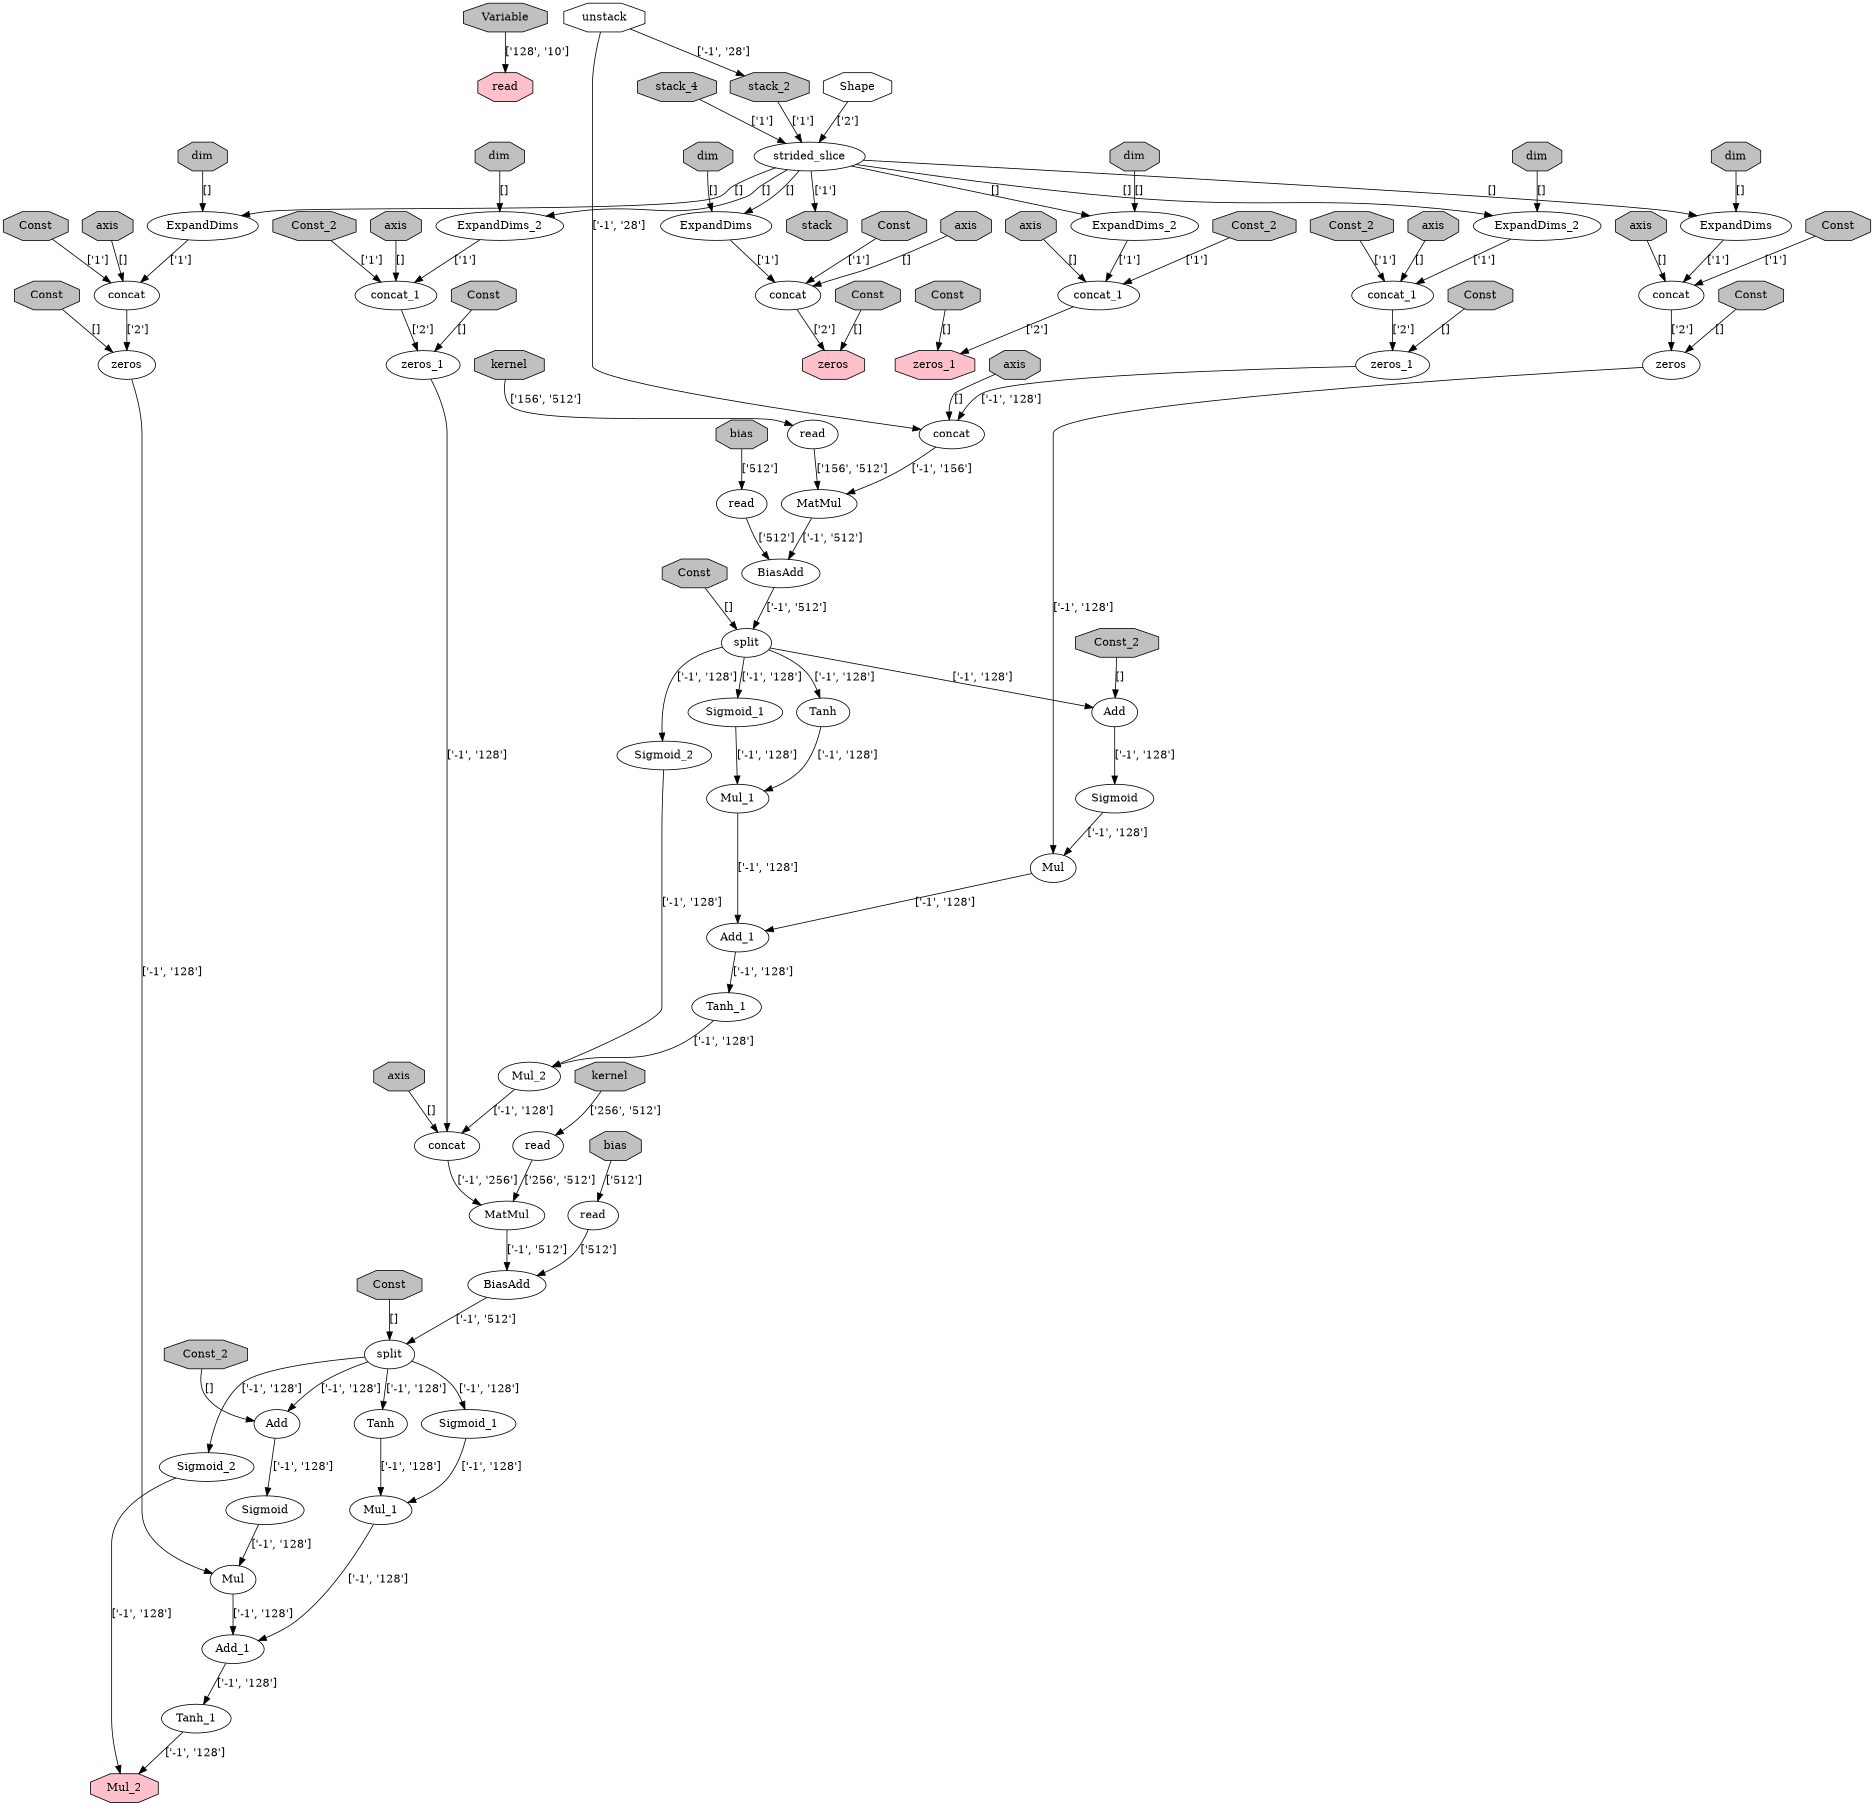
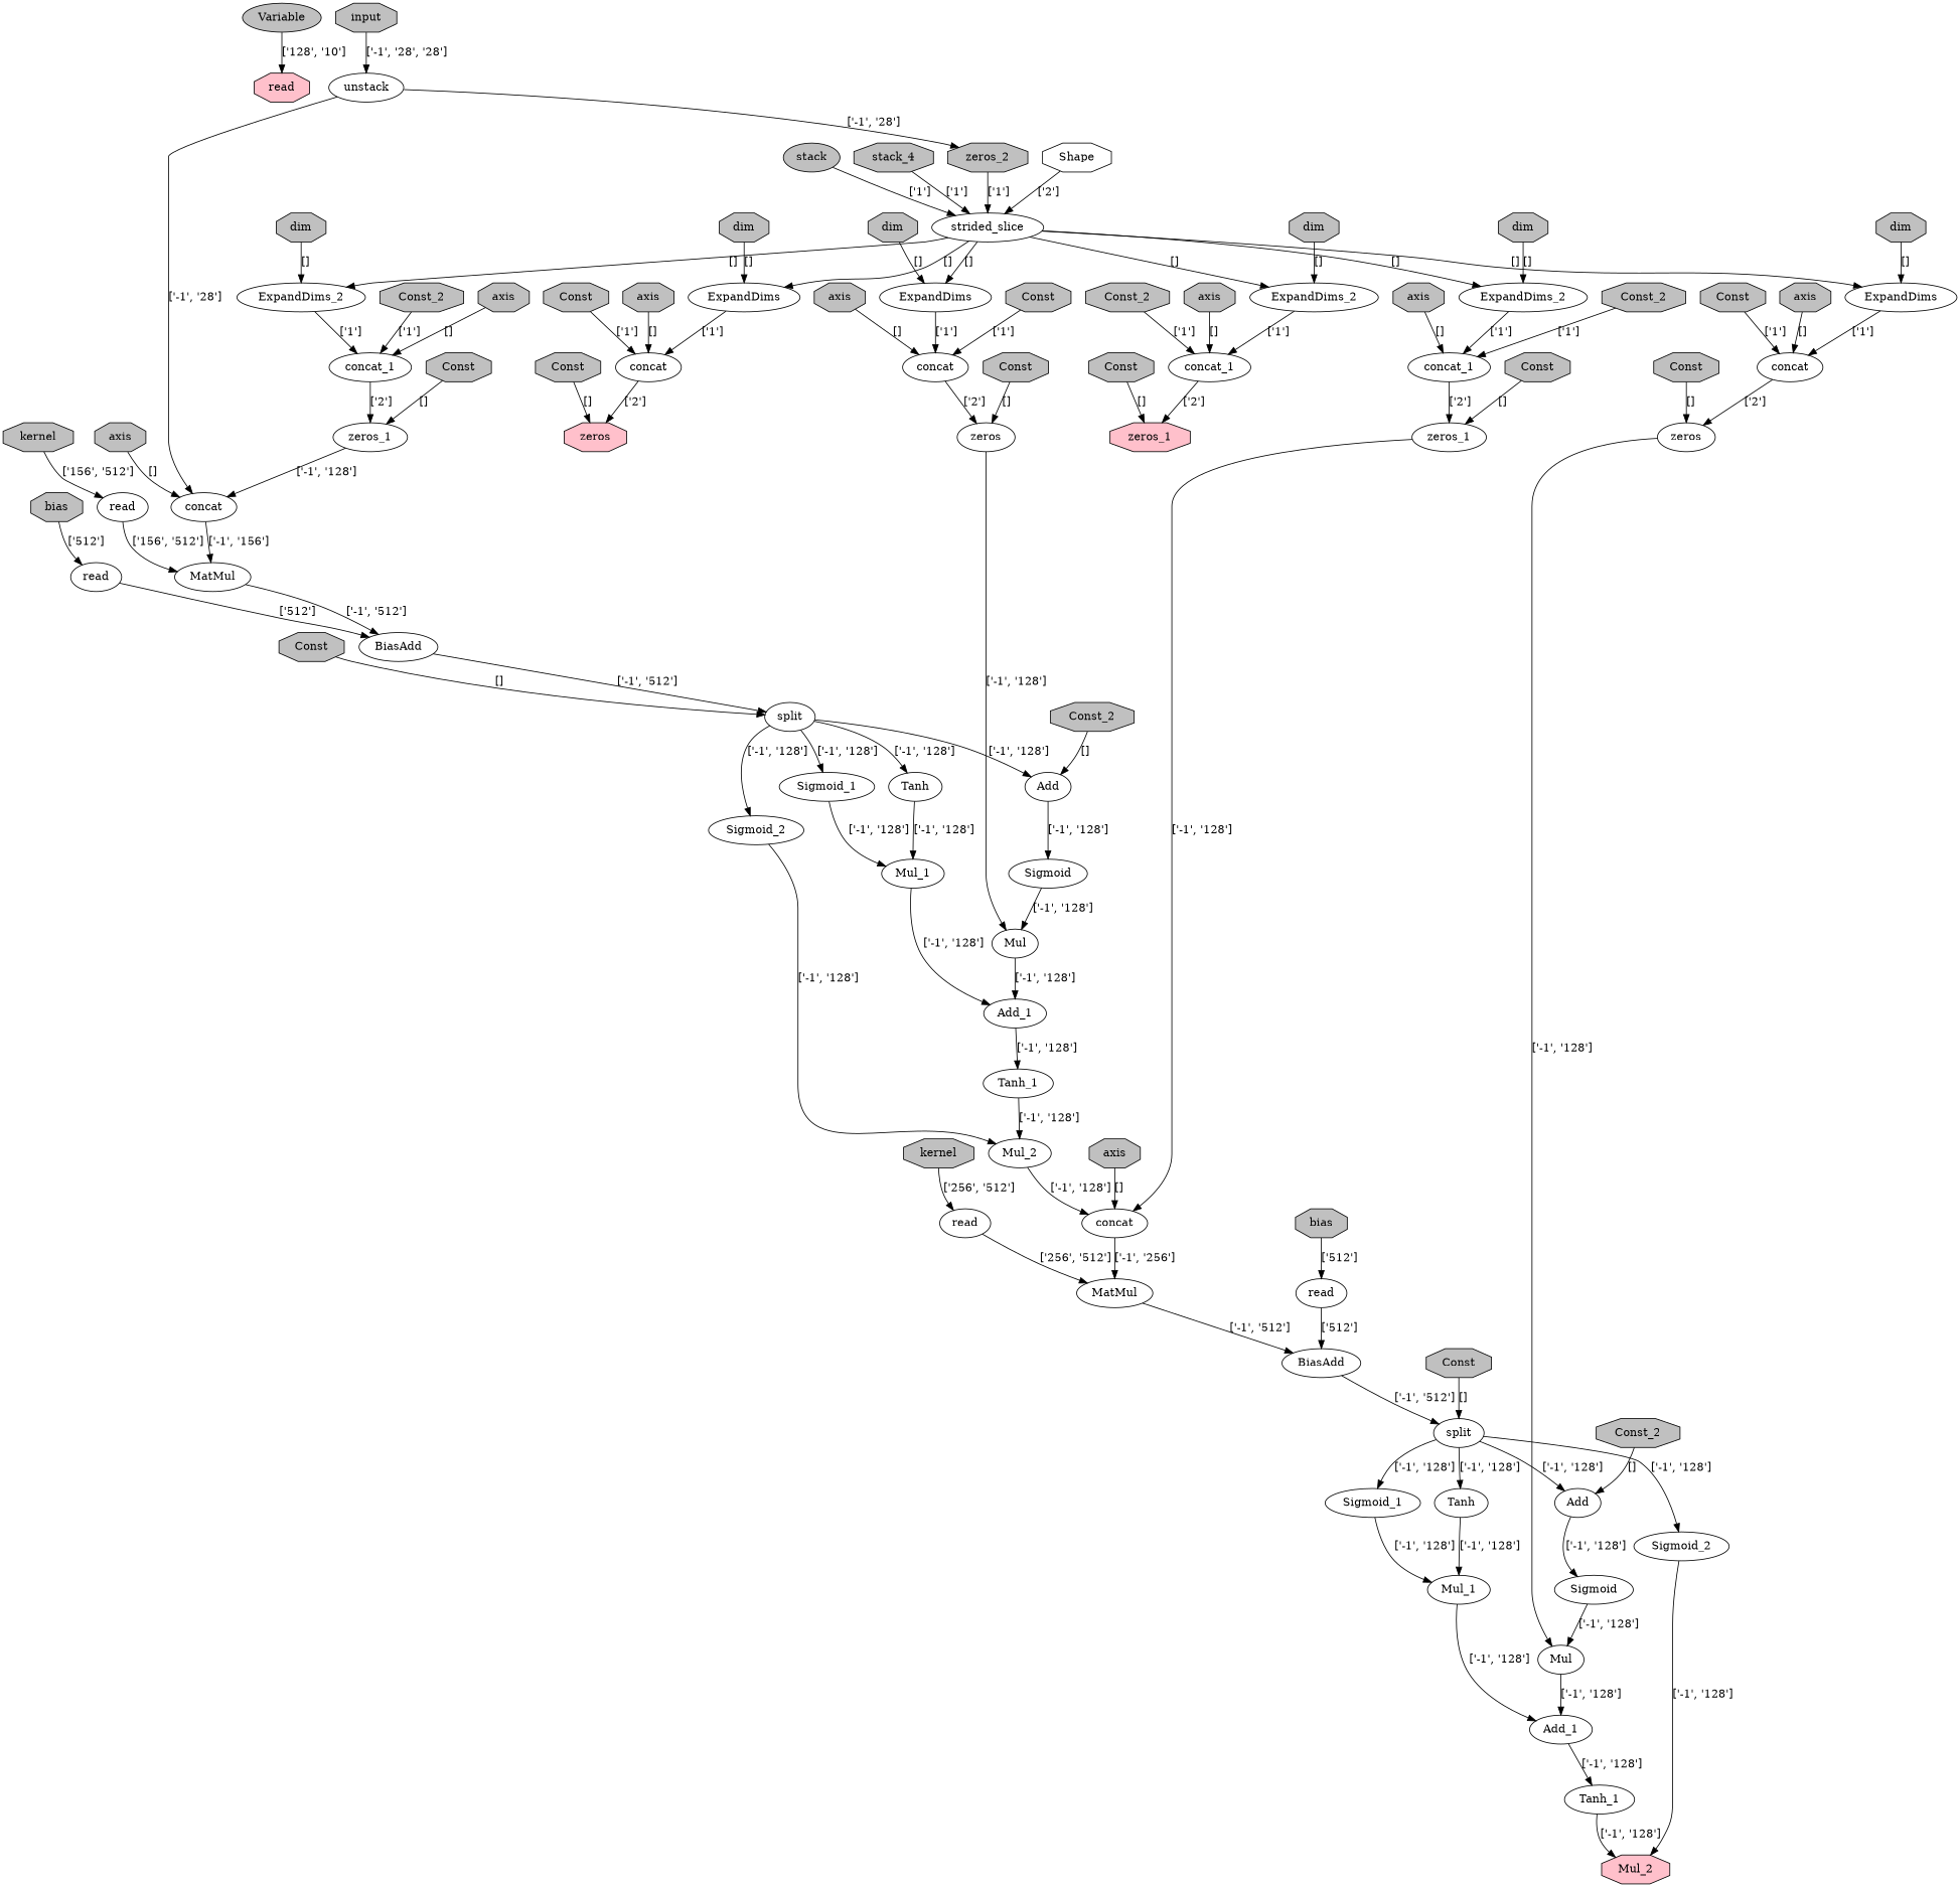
  strict digraph {
-   n1 [fillcolor=grey label=Variable shape=octagon style=filled]
+   n1 [fillcolor=grey label=Variable shape=ellipse style=filled]
    n2 [fillcolor=pink label=read shape=octagon style=filled]
-   n4 [label=unstack shape=octagon]
+   n3 [fillcolor=grey label=input shape=octagon style=filled]
+   n4 [label=unstack]
    n5 [label=concat]
-   n6 [fillcolor=grey label=stack_2 shape=octagon style=filled]
+   n6 [fillcolor=grey label=zeros_2 shape=octagon style=filled]
    n7 [label=Shape shape=octagon]
    n8 [label=strided_slice]
    n9 [label=MatMul]
    n10 [label=ExpandDims]
    n11 [label=ExpandDims_2]
    n12 [label=ExpandDims]
    n13 [label=ExpandDims_2]
    n14 [label=ExpandDims]
    n15 [label=ExpandDims_2]
    n16 [label=BiasAdd]
    n17 [label=concat]
    n18 [label=concat_1]
    n19 [label=concat]
    n20 [label=concat_1]
    n21 [label=concat]
    n22 [label=concat_1]
-   n23 [fillcolor=grey label=stack shape=octagon style=filled]
+   n23 [fillcolor=grey label=stack shape=ellipse style=filled]
    n24 [fillcolor=grey label=stack_4 shape=octagon style=filled]
    n25 [label=zeros]
    n26 [label=zeros_1]
    n27 [label=zeros]
    n28 [label=zeros_1]
    n29 [fillcolor=pink label=zeros shape=octagon style=filled]
    n30 [fillcolor=pink label=zeros_1 shape=octagon style=filled]
    n31 [fillcolor=grey label=dim shape=octagon style=filled]
    n32 [label=Mul]
    n33 [fillcolor=grey label=Const shape=octagon style=filled]
    n34 [fillcolor=grey label=axis shape=octagon style=filled]
    n35 [label=Add_1]
    n36 [fillcolor=grey label=Const shape=octagon style=filled]
    n37 [label=Tanh_1]
    n38 [fillcolor=grey label=dim shape=octagon style=filled]
    n39 [fillcolor=grey label=Const_2 shape=octagon style=filled]
    n40 [fillcolor=grey label=axis shape=octagon style=filled]
    n41 [fillcolor=grey label=Const shape=octagon style=filled]
    n42 [fillcolor=grey label=dim shape=octagon style=filled]
    n43 [label=Mul]
    n44 [fillcolor=grey label=Const shape=octagon style=filled]
    n45 [fillcolor=grey label=axis shape=octagon style=filled]
    n46 [label=Add_1]
    n47 [fillcolor=grey label=Const shape=octagon style=filled]
    n48 [label=Tanh_1]
    n49 [fillcolor=grey label=dim shape=octagon style=filled]
    n50 [label=concat]
    n51 [fillcolor=grey label=Const_2 shape=octagon style=filled]
    n52 [fillcolor=grey label=axis shape=octagon style=filled]
    n53 [label=MatMul]
    n54 [fillcolor=grey label=Const shape=octagon style=filled]
    n55 [label=BiasAdd]
    n56 [fillcolor=grey label=dim shape=octagon style=filled]
    n57 [fillcolor=grey label=Const shape=octagon style=filled]
    n58 [fillcolor=grey label=axis shape=octagon style=filled]
    n59 [fillcolor=grey label=Const shape=octagon style=filled]
    n60 [fillcolor=grey label=dim shape=octagon style=filled]
    n61 [fillcolor=grey label=Const_2 shape=octagon style=filled]
    n62 [fillcolor=grey label=axis shape=octagon style=filled]
    n63 [fillcolor=grey label=Const shape=octagon style=filled]
    n64 [fillcolor=grey label=kernel shape=octagon style=filled]
    n65 [label=read]
    n66 [label=split]
    n67 [fillcolor=grey label=bias shape=octagon style=filled]
    n68 [label=read]
    n69 [label=Add]
    n70 [label=Sigmoid_1]
    n71 [label=Tanh]
    n72 [label=Sigmoid_2]
    n73 [fillcolor=grey label=Const shape=octagon style=filled]
    n74 [label=Sigmoid]
    n75 [label=Mul_1]
    n76 [label=Mul_2]
    n77 [fillcolor=grey label=axis shape=octagon style=filled]
    n78 [fillcolor=grey label=Const_2 shape=octagon style=filled]
    n79 [fillcolor=grey label=kernel shape=octagon style=filled]
    n80 [label=read]
    n81 [label=split]
    n82 [fillcolor=grey label=bias shape=octagon style=filled]
    n83 [label=read]
    n84 [label=Add]
    n85 [label=Sigmoid_1]
    n86 [label=Tanh]
    n87 [label=Sigmoid_2]
    n88 [fillcolor=grey label=Const shape=octagon style=filled]
    n89 [label=Sigmoid]
    n90 [label=Mul_1]
    n91 [fillcolor=pink label=Mul_2 shape=octagon style=filled]
    n92 [fillcolor=grey label=axis shape=octagon style=filled]
    n93 [fillcolor=grey label=Const_2 shape=octagon style=filled]
    n1 -> n2 [label="['128', '10']"]
+   n3 -> n4 [label="['-1', '28', '28']"]
    n4 -> n5 [label="['-1', '28']"]
    n4 -> n6 [label="['-1', '28']"]
    n5 -> n9 [label="['-1', '156']"]
    n6 -> n8 [label="['1']"]
    n7 -> n8 [label="['2']"]
    n8 -> n10 [label="[]"]
    n8 -> n11 [label="[]"]
    n8 -> n12 [label="[]"]
    n8 -> n13 [label="[]"]
    n8 -> n14 [label="[]"]
    n8 -> n15 [label="[]"]
    n9 -> n16 [label="['-1', '512']"]
    n10 -> n17 [label="['1']"]
    n11 -> n18 [label="['1']"]
    n12 -> n19 [label="['1']"]
    n13 -> n20 [label="['1']"]
    n14 -> n21 [label="['1']"]
    n15 -> n22 [label="['1']"]
    n16 -> n66 [label="['-1', '512']"]
    n17 -> n25 [label="['2']"]
    n18 -> n26 [label="['2']"]
    n19 -> n27 [label="['2']"]
    n20 -> n28 [label="['2']"]
    n21 -> n29 [label="['2']"]
    n22 -> n30 [label="['2']"]
-   n8 -> n23 [label="['1']"]
+   n23 -> n8 [label="['1']"]
    n24 -> n8 [label="['1']"]
    n25 -> n32 [label="['-1', '128']"]
    n26 -> n5 [label="['-1', '128']"]
    n27 -> n43 [label="['-1', '128']"]
    n28 -> n50 [label="['-1', '128']"]
    n31 -> n10 [label="[]"]
    n32 -> n35 [label="['-1', '128']"]
    n33 -> n17 [label="['1']"]
    n34 -> n17 [label="[]"]
    n35 -> n37 [label="['-1', '128']"]
    n36 -> n25 [label="[]"]
    n37 -> n76 [label="['-1', '128']"]
    n38 -> n11 [label="[]"]
    n39 -> n18 [label="['1']"]
    n40 -> n18 [label="[]"]
    n41 -> n26 [label="[]"]
    n42 -> n12 [label="[]"]
    n43 -> n46 [label="['-1', '128']"]
    n44 -> n19 [label="['1']"]
    n45 -> n19 [label="[]"]
    n46 -> n48 [label="['-1', '128']"]
    n47 -> n27 [label="[]"]
    n48 -> n91 [label="['-1', '128']"]
    n49 -> n13 [label="[]"]
    n50 -> n53 [label="['-1', '256']"]
    n51 -> n20 [label="['1']"]
    n52 -> n20 [label="[]"]
    n53 -> n55 [label="['-1', '512']"]
    n54 -> n28 [label="[]"]
    n55 -> n81 [label="['-1', '512']"]
    n56 -> n14 [label="[]"]
    n57 -> n21 [label="['1']"]
    n58 -> n21 [label="[]"]
    n59 -> n29 [label="[]"]
    n60 -> n15 [label="[]"]
    n61 -> n22 [label="['1']"]
    n62 -> n22 [label="[]"]
    n63 -> n30 [label="[]"]
    n64 -> n65 [label="['156', '512']"]
    n65 -> n9 [label="['156', '512']"]
    n66 -> n69 [label="['-1', '128']"]
    n66 -> n70 [label="['-1', '128']"]
    n66 -> n71 [label="['-1', '128']"]
    n66 -> n72 [label="['-1', '128']"]
    n67 -> n68 [label="['512']"]
    n68 -> n16 [label="['512']"]
    n69 -> n74 [label="['-1', '128']"]
    n70 -> n75 [label="['-1', '128']"]
    n71 -> n75 [label="['-1', '128']"]
    n72 -> n76 [label="['-1', '128']"]
    n73 -> n66 [label="[]"]
    n74 -> n32 [label="['-1', '128']"]
    n75 -> n35 [label="['-1', '128']"]
    n76 -> n50 [label="['-1', '128']"]
    n77 -> n5 [label="[]"]
    n78 -> n69 [label="[]"]
    n79 -> n80 [label="['256', '512']"]
    n80 -> n53 [label="['256', '512']"]
    n81 -> n84 [label="['-1', '128']"]
    n81 -> n85 [label="['-1', '128']"]
    n81 -> n86 [label="['-1', '128']"]
    n81 -> n87 [label="['-1', '128']"]
    n82 -> n83 [label="['512']"]
    n83 -> n55 [label="['512']"]
    n84 -> n89 [label="['-1', '128']"]
    n85 -> n90 [label="['-1', '128']"]
    n86 -> n90 [label="['-1', '128']"]
    n87 -> n91 [label="['-1', '128']"]
    n88 -> n81 [label="[]"]
    n89 -> n43 [label="['-1', '128']"]
    n90 -> n46 [label="['-1', '128']"]
    n92 -> n50 [label="[]"]
    n93 -> n84 [label="[]"]
  }
